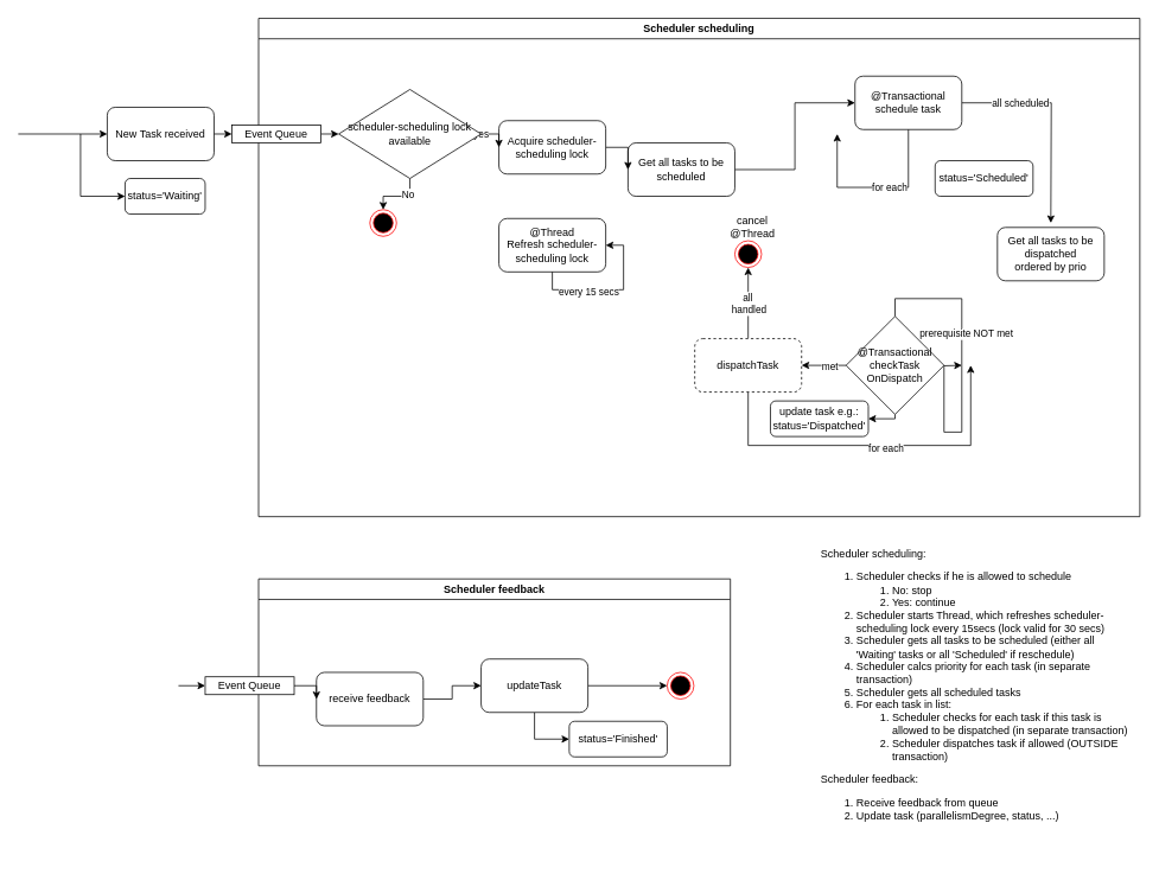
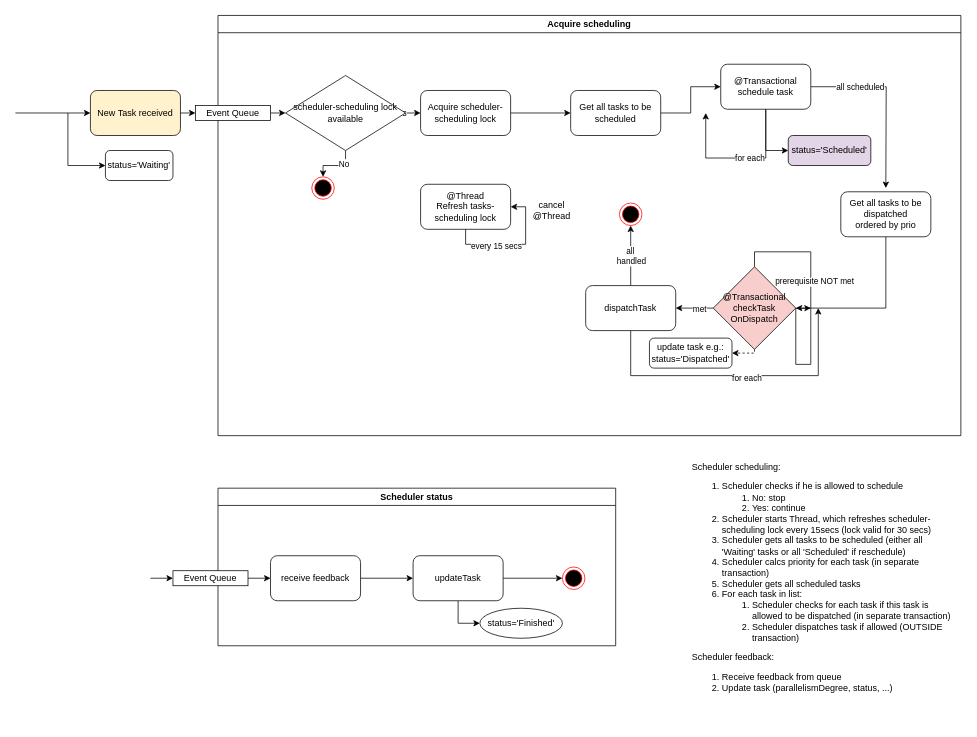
  <mxCell id="0" />
  <mxCell id="1" parent="0" />
- <mxCell id="2" value="Scheduler scheduling" style="swimlane;" parent="1" vertex="1"><mxGeometry x="290" y="20" width="990" height="560" as="geometry" /></mxCell>
+ <mxCell id="2" value="Acquire scheduling" style="swimlane;" parent="1" vertex="1"><mxGeometry x="290" y="20" width="990" height="560" as="geometry" /></mxCell>
  <mxCell id="3" style="edgeStyle=orthogonalEdgeStyle;rounded=0;orthogonalLoop=1;jettySize=auto;html=1;exitX=0.5;exitY=1;exitDx=0;exitDy=0;entryX=0;entryY=0.5;entryDx=0;entryDy=0;" parent="2" edge="1"><mxGeometry relative="1" as="geometry"><mxPoint x="660" y="399" as="sourcePoint" /></mxGeometry></mxCell>
  <mxCell id="4" style="edgeStyle=orthogonalEdgeStyle;rounded=0;orthogonalLoop=1;jettySize=auto;html=1;exitX=0;exitY=0.5;exitDx=0;exitDy=0;entryX=1;entryY=0.5;entryDx=0;entryDy=0;" parent="2" edge="1"><mxGeometry relative="1" as="geometry"><mxPoint x="390" y="469" as="sourcePoint" /></mxGeometry></mxCell>
  <mxCell id="5" style="edgeStyle=orthogonalEdgeStyle;rounded=0;orthogonalLoop=1;jettySize=auto;html=1;exitX=0.5;exitY=1;exitDx=0;exitDy=0;entryX=0.5;entryY=0;entryDx=0;entryDy=0;" parent="2" edge="1"><mxGeometry relative="1" as="geometry"><mxPoint x="660" y="280" as="sourcePoint" /></mxGeometry></mxCell>
  <mxCell id="6" value="No" style="edgeLabel;html=1;align=center;verticalAlign=middle;resizable=0;points=[];" parent="5" vertex="1" connectable="0"><mxGeometry x="0.208" y="1" relative="1" as="geometry"><mxPoint x="-1" y="-6" as="offset" /></mxGeometry></mxCell>
  <mxCell id="7" style="edgeStyle=orthogonalEdgeStyle;rounded=0;orthogonalLoop=1;jettySize=auto;html=1;exitX=1;exitY=0.5;exitDx=0;exitDy=0;entryX=0;entryY=0.5;entryDx=0;entryDy=0;" parent="2" source="8" target="12" edge="1"><mxGeometry relative="1" as="geometry" /></mxCell>
- <mxCell id="8" value="Get all tasks to be scheduled" style="rounded=1;whiteSpace=wrap;html=1;" parent="2" vertex="1"><mxGeometry x="415" y="140" width="120" height="60" as="geometry" /></mxCell>
+ <mxCell id="8" value="Get all tasks to be scheduled" style="rounded=1;whiteSpace=wrap;html=1;" parent="2" vertex="1"><mxGeometry x="470" y="100" width="120" height="60" as="geometry" /></mxCell>
  <mxCell id="9" style="edgeStyle=orthogonalEdgeStyle;rounded=0;orthogonalLoop=1;jettySize=auto;html=1;exitX=1;exitY=0.5;exitDx=0;exitDy=0;" parent="2" source="12" edge="1"><mxGeometry relative="1" as="geometry"><mxPoint x="890" y="230" as="targetPoint" /></mxGeometry></mxCell>
  <mxCell id="10" value="all scheduled" style="edgeLabel;html=1;align=center;verticalAlign=middle;resizable=0;points=[];" parent="9" vertex="1" connectable="0"><mxGeometry x="-0.356" y="3" relative="1" as="geometry"><mxPoint x="-11" y="3" as="offset" /></mxGeometry></mxCell>
+ <mxCell id="11" style="edgeStyle=orthogonalEdgeStyle;rounded=0;orthogonalLoop=1;jettySize=auto;html=1;exitX=0.5;exitY=1;exitDx=0;exitDy=0;entryX=0;entryY=0.5;entryDx=0;entryDy=0;" parent="2" source="12" target="37" edge="1"><mxGeometry relative="1" as="geometry"><Array as="points"><mxPoint x="730" y="180" /></Array></mxGeometry></mxCell>
  <mxCell id="12" value="@Transactional&lt;br&gt;schedule task" style="rounded=1;whiteSpace=wrap;html=1;" parent="2" vertex="1"><mxGeometry x="670" y="65" width="120" height="60" as="geometry" /></mxCell>
+ <mxCell id="13" style="edgeStyle=orthogonalEdgeStyle;rounded=0;orthogonalLoop=1;jettySize=auto;html=1;exitX=0.5;exitY=1;exitDx=0;exitDy=0;entryX=1;entryY=0.5;entryDx=0;entryDy=0;" parent="2" source="14" target="23" edge="1"><mxGeometry relative="1" as="geometry" /></mxCell>
  <mxCell id="14" value="Get all tasks to be dispatched &lt;br&gt;ordered by prio" style="rounded=1;whiteSpace=wrap;html=1;" parent="2" vertex="1"><mxGeometry x="830" y="235" width="120" height="60" as="geometry" /></mxCell>
  <mxCell id="15" style="edgeStyle=orthogonalEdgeStyle;rounded=0;orthogonalLoop=1;jettySize=auto;html=1;exitX=0.5;exitY=0;exitDx=0;exitDy=0;entryX=0.5;entryY=1;entryDx=0;entryDy=0;" parent="2" source="18" target="35" edge="1"><mxGeometry relative="1" as="geometry" /></mxCell>
  <mxCell id="16" value="all&amp;nbsp;&lt;br&gt;handled" style="edgeLabel;html=1;align=center;verticalAlign=middle;resizable=0;points=[];" parent="15" vertex="1" connectable="0"><mxGeometry x="-0.273" y="1" relative="1" as="geometry"><mxPoint x="1" y="-11" as="offset" /></mxGeometry></mxCell>
- <mxCell id="17" style="edgeStyle=orthogonalEdgeStyle;rounded=0;orthogonalLoop=1;jettySize=auto;html=1;entryX=1;entryY=0.5;entryDx=0;entryDy=0;exitX=0.5;exitY=1;exitDx=0;exitDy=0;" parent="2" source="23" target="38" edge="1"><mxGeometry relative="1" as="geometry"><mxPoint x="630" y="390" as="sourcePoint" /><Array as="points"><mxPoint x="715" y="450" /></Array></mxGeometry></mxCell>
- <mxCell id="18" value="dispatchTask" style="rounded=1;whiteSpace=wrap;html=1;dashed=1;" parent="2" vertex="1"><mxGeometry x="490" y="360" width="120" height="60" as="geometry" /></mxCell>
+ <mxCell id="17" style="edgeStyle=orthogonalEdgeStyle;rounded=0;orthogonalLoop=1;jettySize=auto;html=1;entryX=1;entryY=0.5;entryDx=0;entryDy=0;exitX=0.5;exitY=1;exitDx=0;exitDy=0;dashed=1;" parent="2" source="23" target="38" edge="1"><mxGeometry relative="1" as="geometry"><mxPoint x="630" y="390" as="sourcePoint" /><Array as="points"><mxPoint x="715" y="450" /></Array></mxGeometry></mxCell>
+ <mxCell id="18" value="dispatchTask" style="rounded=1;whiteSpace=wrap;html=1;" parent="2" vertex="1"><mxGeometry x="490" y="360" width="120" height="60" as="geometry" /></mxCell>
  <mxCell id="19" style="edgeStyle=orthogonalEdgeStyle;rounded=0;orthogonalLoop=1;jettySize=auto;html=1;exitX=0;exitY=0.5;exitDx=0;exitDy=0;entryX=1;entryY=0.5;entryDx=0;entryDy=0;" parent="2" source="23" target="18" edge="1"><mxGeometry relative="1" as="geometry"><Array as="points"><mxPoint x="650" y="390" /><mxPoint x="650" y="390" /></Array></mxGeometry></mxCell>
  <mxCell id="20" value="met" style="edgeLabel;html=1;align=center;verticalAlign=middle;resizable=0;points=[];" parent="19" vertex="1" connectable="0"><mxGeometry x="-0.227" y="1" relative="1" as="geometry"><mxPoint as="offset" /></mxGeometry></mxCell>
  <mxCell id="21" style="edgeStyle=orthogonalEdgeStyle;rounded=0;orthogonalLoop=1;jettySize=auto;html=1;exitX=0.5;exitY=0;exitDx=0;exitDy=0;" parent="2" source="23" edge="1"><mxGeometry relative="1" as="geometry"><mxPoint x="790" y="390" as="targetPoint" /></mxGeometry></mxCell>
  <mxCell id="22" value="prerequisite NOT met" style="edgeLabel;html=1;align=center;verticalAlign=middle;resizable=0;points=[];" parent="21" vertex="1" connectable="0"><mxGeometry x="-0.28" relative="1" as="geometry"><mxPoint x="4" y="5" as="offset" /></mxGeometry></mxCell>
- <mxCell id="23" value="@Transactional&lt;br&gt;checkTask&lt;br&gt;OnDispatch" style="rhombus;whiteSpace=wrap;html=1;" parent="2" vertex="1"><mxGeometry x="660" y="335" width="110" height="110" as="geometry" /></mxCell>
+ <mxCell id="23" value="@Transactional&lt;br&gt;checkTask&lt;br&gt;OnDispatch" style="rhombus;whiteSpace=wrap;html=1;fillColor=#f8cecc;" parent="2" vertex="1"><mxGeometry x="660" y="335" width="110" height="110" as="geometry" /></mxCell>
  <mxCell id="24" style="edgeStyle=orthogonalEdgeStyle;rounded=0;orthogonalLoop=1;jettySize=auto;html=1;exitX=1;exitY=0.5;exitDx=0;exitDy=0;entryX=0;entryY=0.5;entryDx=0;entryDy=0;" parent="2" source="25" target="8" edge="1"><mxGeometry relative="1" as="geometry" /></mxCell>
- <mxCell id="25" value="Acquire scheduler-scheduling lock" style="rounded=1;whiteSpace=wrap;html=1;" parent="2" vertex="1"><mxGeometry x="270" y="115" width="120" height="60" as="geometry" /></mxCell>
+ <mxCell id="25" value="Acquire scheduler-scheduling lock" style="rounded=1;whiteSpace=wrap;html=1;" parent="2" vertex="1"><mxGeometry x="270" y="100" width="120" height="60" as="geometry" /></mxCell>
  <mxCell id="26" style="edgeStyle=orthogonalEdgeStyle;rounded=0;orthogonalLoop=1;jettySize=auto;html=1;exitX=0.5;exitY=1;exitDx=0;exitDy=0;entryX=0.5;entryY=0;entryDx=0;entryDy=0;" parent="2" source="30" target="31" edge="1"><mxGeometry relative="1" as="geometry" /></mxCell>
  <mxCell id="27" value="No" style="edgeLabel;html=1;align=center;verticalAlign=middle;resizable=0;points=[];" parent="26" vertex="1" connectable="0"><mxGeometry x="-0.299" y="-3" relative="1" as="geometry"><mxPoint as="offset" /></mxGeometry></mxCell>
  <mxCell id="28" style="edgeStyle=orthogonalEdgeStyle;rounded=0;orthogonalLoop=1;jettySize=auto;html=1;exitX=1;exitY=0.5;exitDx=0;exitDy=0;entryX=0;entryY=0.5;entryDx=0;entryDy=0;" parent="2" source="30" target="25" edge="1"><mxGeometry relative="1" as="geometry" /></mxCell>
  <mxCell id="29" value="yes" style="edgeLabel;html=1;align=center;verticalAlign=middle;resizable=0;points=[];" parent="28" vertex="1" connectable="0"><mxGeometry x="0.204" y="-1" relative="1" as="geometry"><mxPoint x="-20" y="-1" as="offset" /></mxGeometry></mxCell>
  <mxCell id="30" value="scheduler-scheduling lock available" style="rhombus;whiteSpace=wrap;html=1;" parent="2" vertex="1"><mxGeometry x="90" y="80" width="160" height="100" as="geometry" /></mxCell>
  <mxCell id="31" value="" style="ellipse;html=1;shape=endState;fillColor=#000000;strokeColor=#ff0000;" parent="2" vertex="1"><mxGeometry x="125" y="215" width="30" height="30" as="geometry" /></mxCell>
- <mxCell id="32" value="@Thread&lt;br&gt;Refresh scheduler-scheduling lock" style="rounded=1;whiteSpace=wrap;html=1;" parent="2" vertex="1"><mxGeometry x="270" y="225" width="120" height="60" as="geometry" /></mxCell>
+ <mxCell id="32" value="@Thread&lt;br&gt;Refresh tasks-scheduling lock" style="rounded=1;whiteSpace=wrap;html=1;" parent="2" vertex="1"><mxGeometry x="270" y="225" width="120" height="60" as="geometry" /></mxCell>
  <mxCell id="33" style="edgeStyle=orthogonalEdgeStyle;rounded=0;orthogonalLoop=1;jettySize=auto;html=1;exitX=0.5;exitY=1;exitDx=0;exitDy=0;entryX=1;entryY=0.5;entryDx=0;entryDy=0;" parent="2" source="32" target="32" edge="1"><mxGeometry relative="1" as="geometry" /></mxCell>
  <mxCell id="34" value="every 15 secs" style="edgeLabel;html=1;align=center;verticalAlign=middle;resizable=0;points=[];" parent="33" vertex="1" connectable="0"><mxGeometry x="-0.08" y="-2" relative="1" as="geometry"><mxPoint x="-18" as="offset" /></mxGeometry></mxCell>
  <mxCell id="35" value="" style="ellipse;html=1;shape=endState;fillColor=#000000;strokeColor=#ff0000;" parent="2" vertex="1"><mxGeometry x="535" y="250" width="30" height="30" as="geometry" /></mxCell>
- <mxCell id="36" value="cancel @Thread" style="text;html=1;strokeColor=none;fillColor=none;align=center;verticalAlign=middle;whiteSpace=wrap;rounded=0;" parent="2" vertex="1"><mxGeometry x="535" y="225" width="40" height="20" as="geometry" /></mxCell>
- <mxCell id="37" value="status='Scheduled'" style="rounded=1;whiteSpace=wrap;html=1;" parent="2" vertex="1"><mxGeometry x="760" y="160" width="110" height="40" as="geometry" /></mxCell>
+ <mxCell id="36" value="cancel @Thread" style="text;html=1;strokeColor=none;fillColor=none;align=center;verticalAlign=middle;whiteSpace=wrap;rounded=0;" parent="2" vertex="1"><mxGeometry x="425" y="250" width="40" height="20" as="geometry" /></mxCell>
+ <mxCell id="37" value="status='Scheduled'" style="rounded=1;whiteSpace=wrap;html=1;fillColor=#e1d5e7;" parent="2" vertex="1"><mxGeometry x="760" y="160" width="110" height="40" as="geometry" /></mxCell>
  <mxCell id="38" value="update task e.g.:&lt;br&gt;status='Dispatched'" style="rounded=1;whiteSpace=wrap;html=1;" parent="2" vertex="1"><mxGeometry x="575" y="430" width="110" height="40" as="geometry" /></mxCell>
  <mxCell id="39" value="" style="endArrow=classic;html=1;entryX=0;entryY=0.5;entryDx=0;entryDy=0;" parent="1" target="44" edge="1"><mxGeometry width="50" height="50" relative="1" as="geometry"><mxPoint x="20" y="150" as="sourcePoint" /><mxPoint x="290" y="110" as="targetPoint" /></mxGeometry></mxCell>
  <mxCell id="40" value="Scheduler scheduling:&lt;br&gt;&lt;ol&gt;&lt;li&gt;Scheduler checks if he is allowed to schedule&lt;/li&gt;&lt;ol&gt;&lt;li&gt;No: stop&lt;/li&gt;&lt;li&gt;Yes: continue&lt;/li&gt;&lt;/ol&gt;&lt;li&gt;Scheduler starts Thread, which refreshes scheduler-scheduling lock every 15secs (lock valid for 30 secs)&lt;/li&gt;&lt;li&gt;Scheduler gets all tasks to be scheduled (either all 'Waiting' tasks or all 'Scheduled' if reschedule)&lt;/li&gt;&lt;li&gt;Scheduler calcs priority for each task (in separate transaction)&lt;/li&gt;&lt;li&gt;Scheduler gets all scheduled tasks&lt;/li&gt;&lt;li&gt;For each task in list:&lt;/li&gt;&lt;ol&gt;&lt;li&gt;&lt;span&gt;Scheduler checks for each task if this task is allowed to be dispatched (in separate transaction)&lt;/span&gt;&lt;/li&gt;&lt;li&gt;&lt;span&gt;Scheduler dispatches task if allowed (OUTSIDE transaction)&lt;/span&gt;&lt;/li&gt;&lt;/ol&gt;&lt;/ol&gt;Scheduler feedback:&lt;br&gt;&lt;ol&gt;&lt;li&gt;Receive feedback from queue&lt;/li&gt;&lt;li&gt;Update task (parallelismDegree, status, ...)&lt;/li&gt;&lt;/ol&gt;" style="text;html=1;strokeColor=none;fillColor=none;align=left;verticalAlign=middle;whiteSpace=wrap;rounded=0;" parent="1" vertex="1"><mxGeometry x="920" y="590" width="350" height="370" as="geometry" /></mxCell>
  <mxCell id="41" style="edgeStyle=orthogonalEdgeStyle;rounded=0;orthogonalLoop=1;jettySize=auto;html=1;exitX=0.5;exitY=1;exitDx=0;exitDy=0;" parent="1" source="12" edge="1"><mxGeometry relative="1" as="geometry"><mxPoint x="940" y="150" as="targetPoint" /><Array as="points"><mxPoint x="1020" y="210" /><mxPoint x="940" y="210" /></Array></mxGeometry></mxCell>
  <mxCell id="42" value="for each" style="edgeLabel;html=1;align=center;verticalAlign=middle;resizable=0;points=[];" parent="41" vertex="1" connectable="0"><mxGeometry x="-0.016" y="-1" relative="1" as="geometry"><mxPoint x="14" y="1" as="offset" /></mxGeometry></mxCell>
  <mxCell id="43" style="edgeStyle=orthogonalEdgeStyle;rounded=0;orthogonalLoop=1;jettySize=auto;html=1;exitX=1;exitY=0.5;exitDx=0;exitDy=0;entryX=0;entryY=0.5;entryDx=0;entryDy=0;" parent="1" source="63" target="30" edge="1"><mxGeometry relative="1" as="geometry" /></mxCell>
- <mxCell id="44" value="New Task received" style="rounded=1;whiteSpace=wrap;html=1;" parent="1" vertex="1"><mxGeometry x="120" y="120" width="120" height="60" as="geometry" /></mxCell>
+ <mxCell id="44" value="New Task received" style="rounded=1;whiteSpace=wrap;html=1;fillColor=#fff2cc;" parent="1" vertex="1"><mxGeometry x="120" y="120" width="120" height="60" as="geometry" /></mxCell>
  <mxCell id="45" value="status='Waiting'" style="rounded=1;whiteSpace=wrap;html=1;" parent="1" vertex="1"><mxGeometry x="140" y="200" width="90" height="40" as="geometry" /></mxCell>
  <mxCell id="46" style="edgeStyle=orthogonalEdgeStyle;rounded=0;orthogonalLoop=1;jettySize=auto;html=1;entryX=0;entryY=0.5;entryDx=0;entryDy=0;" parent="1" target="45" edge="1"><mxGeometry relative="1" as="geometry"><mxPoint x="90" y="150" as="sourcePoint" /><Array as="points"><mxPoint x="90" y="220" /></Array></mxGeometry></mxCell>
  <mxCell id="47" style="edgeStyle=orthogonalEdgeStyle;rounded=0;orthogonalLoop=1;jettySize=auto;html=1;exitX=0.5;exitY=1;exitDx=0;exitDy=0;" parent="1" source="18" edge="1"><mxGeometry relative="1" as="geometry"><mxPoint x="1090" y="410" as="targetPoint" /><Array as="points"><mxPoint x="840" y="500" /><mxPoint x="1090" y="500" /></Array></mxGeometry></mxCell>
  <mxCell id="48" value="for each" style="edgeLabel;html=1;align=center;verticalAlign=middle;resizable=0;points=[];" parent="47" vertex="1" connectable="0"><mxGeometry x="0.071" y="-3" relative="1" as="geometry"><mxPoint as="offset" /></mxGeometry></mxCell>
- <mxCell id="49" value="Scheduler feedback" style="swimlane;" parent="1" vertex="1"><mxGeometry x="290" y="650" width="530" height="210" as="geometry" /></mxCell>
+ <mxCell id="49" value="Scheduler status" style="swimlane;" parent="1" vertex="1"><mxGeometry x="290" y="650" width="530" height="210" as="geometry" /></mxCell>
  <mxCell id="50" style="edgeStyle=orthogonalEdgeStyle;rounded=0;orthogonalLoop=1;jettySize=auto;html=1;exitX=0.5;exitY=1;exitDx=0;exitDy=0;entryX=0;entryY=0.5;entryDx=0;entryDy=0;" parent="49" edge="1"><mxGeometry relative="1" as="geometry"><mxPoint x="660" y="399" as="sourcePoint" /></mxGeometry></mxCell>
  <mxCell id="51" style="edgeStyle=orthogonalEdgeStyle;rounded=0;orthogonalLoop=1;jettySize=auto;html=1;exitX=0;exitY=0.5;exitDx=0;exitDy=0;entryX=1;entryY=0.5;entryDx=0;entryDy=0;" parent="49" edge="1"><mxGeometry relative="1" as="geometry"><mxPoint x="390" y="469" as="sourcePoint" /></mxGeometry></mxCell>
  <mxCell id="52" style="edgeStyle=orthogonalEdgeStyle;rounded=0;orthogonalLoop=1;jettySize=auto;html=1;exitX=0.5;exitY=1;exitDx=0;exitDy=0;entryX=0.5;entryY=0;entryDx=0;entryDy=0;" parent="49" edge="1"><mxGeometry relative="1" as="geometry"><mxPoint x="660" y="280" as="sourcePoint" /></mxGeometry></mxCell>
  <mxCell id="53" value="No" style="edgeLabel;html=1;align=center;verticalAlign=middle;resizable=0;points=[];" parent="52" vertex="1" connectable="0"><mxGeometry x="0.208" y="1" relative="1" as="geometry"><mxPoint x="-1" y="-6" as="offset" /></mxGeometry></mxCell>
  <mxCell id="54" style="edgeStyle=orthogonalEdgeStyle;rounded=0;orthogonalLoop=1;jettySize=auto;html=1;exitX=1;exitY=0.5;exitDx=0;exitDy=0;entryX=0;entryY=0.5;entryDx=0;entryDy=0;" parent="49" source="55" target="58" edge="1"><mxGeometry relative="1" as="geometry" /></mxCell>
- <mxCell id="55" value="receive feedback" style="rounded=1;whiteSpace=wrap;html=1;" parent="49" vertex="1"><mxGeometry x="65" y="105" width="120" height="60" as="geometry" /></mxCell>
+ <mxCell id="55" value="receive feedback" style="rounded=1;whiteSpace=wrap;html=1;" parent="49" vertex="1"><mxGeometry x="70" y="90" width="120" height="60" as="geometry" /></mxCell>
  <mxCell id="56" style="edgeStyle=orthogonalEdgeStyle;rounded=0;orthogonalLoop=1;jettySize=auto;html=1;exitX=1;exitY=0.5;exitDx=0;exitDy=0;entryX=0;entryY=0.5;entryDx=0;entryDy=0;" parent="49" source="58" target="59" edge="1"><mxGeometry relative="1" as="geometry" /></mxCell>
  <mxCell id="57" style="edgeStyle=orthogonalEdgeStyle;rounded=0;orthogonalLoop=1;jettySize=auto;html=1;exitX=0.5;exitY=1;exitDx=0;exitDy=0;entryX=0;entryY=0.5;entryDx=0;entryDy=0;" edge="1" parent="49" source="58" target="60"><mxGeometry relative="1" as="geometry" /></mxCell>
- <mxCell id="58" value="updateTask" style="rounded=1;whiteSpace=wrap;html=1;" parent="49" vertex="1"><mxGeometry x="250" y="90" width="120" height="60" as="geometry" /></mxCell>
+ <mxCell id="58" value="updateTask" style="rounded=1;whiteSpace=wrap;html=1;" parent="49" vertex="1"><mxGeometry x="260" y="90" width="120" height="60" as="geometry" /></mxCell>
  <mxCell id="59" value="" style="ellipse;html=1;shape=endState;fillColor=#000000;strokeColor=#ff0000;" parent="49" vertex="1"><mxGeometry x="459" y="105" width="30" height="30" as="geometry" /></mxCell>
- <mxCell id="60" value="status='Finished'" style="rounded=1;whiteSpace=wrap;html=1;" parent="49" vertex="1"><mxGeometry x="349" y="160" width="110" height="40" as="geometry" /></mxCell>
+ <mxCell id="60" value="status='Finished'" style="ellipse;whiteSpace=wrap;html=1;" parent="49" vertex="1"><mxGeometry x="349" y="160" width="110" height="40" as="geometry" /></mxCell>
  <mxCell id="61" value="Event Queue" style="rounded=0;whiteSpace=wrap;html=1;" vertex="1" parent="49"><mxGeometry x="-60" y="110" width="100" height="20" as="geometry" /></mxCell>
  <mxCell id="62" style="edgeStyle=orthogonalEdgeStyle;rounded=0;orthogonalLoop=1;jettySize=auto;html=1;entryX=0;entryY=0.5;entryDx=0;entryDy=0;" parent="1" target="55" edge="1"><mxGeometry relative="1" as="geometry"><mxPoint x="130" y="770.294" as="targetPoint" /><mxPoint x="330" y="770" as="sourcePoint" /></mxGeometry></mxCell>
  <mxCell id="63" value="Event Queue" style="rounded=0;whiteSpace=wrap;html=1;" vertex="1" parent="1"><mxGeometry x="260" y="140" width="100" height="20" as="geometry" /></mxCell>
  <mxCell id="64" style="edgeStyle=orthogonalEdgeStyle;rounded=0;orthogonalLoop=1;jettySize=auto;html=1;exitX=1;exitY=0.5;exitDx=0;exitDy=0;entryX=0;entryY=0.5;entryDx=0;entryDy=0;" edge="1" parent="1" source="44" target="63"><mxGeometry relative="1" as="geometry"><mxPoint x="250" y="150" as="sourcePoint" /><mxPoint x="380" y="150" as="targetPoint" /></mxGeometry></mxCell>
  <mxCell id="65" style="edgeStyle=orthogonalEdgeStyle;rounded=0;orthogonalLoop=1;jettySize=auto;html=1;" edge="1" parent="1"><mxGeometry relative="1" as="geometry"><mxPoint x="230" y="770" as="targetPoint" /><mxPoint x="200" y="770" as="sourcePoint" /></mxGeometry></mxCell>
